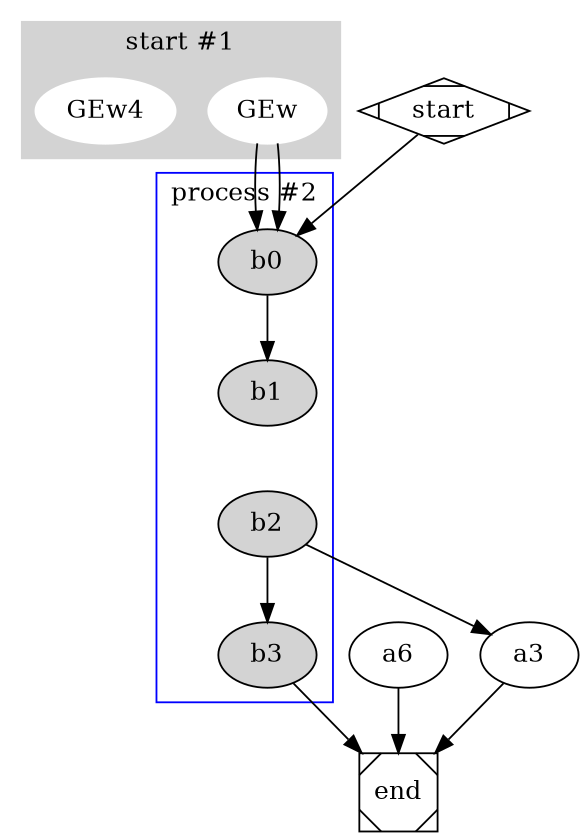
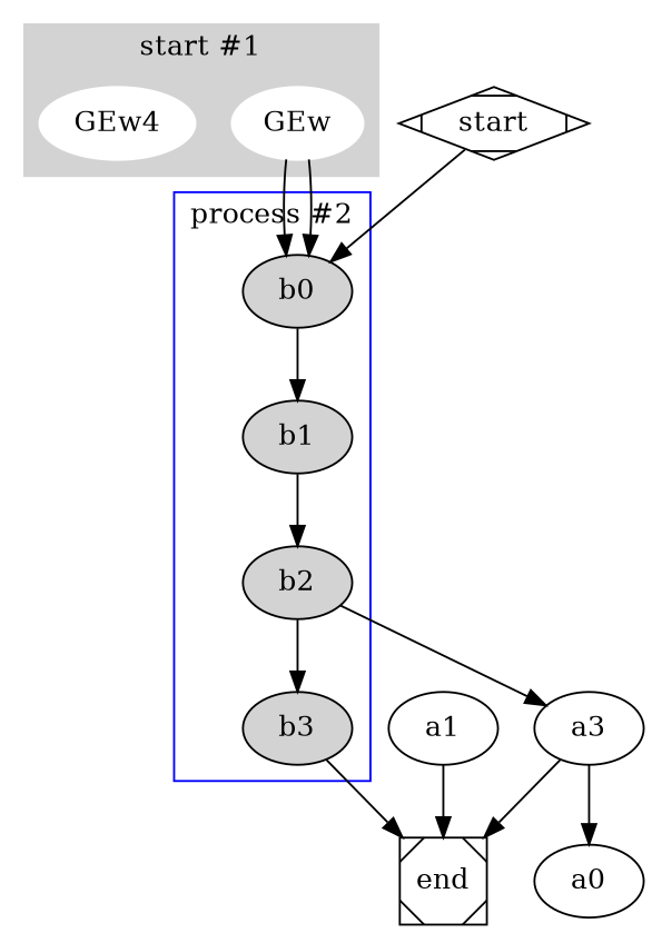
  digraph {
    compound=true
    node [style=filled]
    GEw [color=white]
    n2 [color=white label=GEw4]
    b0
    b1
    b2
    b3
    a3 [style=""]
    end [shape=Msquare style=""]
+   a0 [style=""]
    start [shape=Mdiamond style=""]
-   a1 [label=a6 style=""]
+   a1 [style=""]
    subgraph cluster_1 {
      color=lightgrey
      label="start #1"
      style=filled
      GEw
      n2
    }
    subgraph cluster_2 {
      color=blue
      label="process #2"
      b0
      b1
      b2
      b3
    }
    GEw -> b0
    GEw -> b0
    b0 -> b1
+   b1 -> b2
    b2 -> b3
    b2 -> a3
    b3 -> end
    a3 -> end
+   a3 -> a0
    start -> b0
    a1 -> end
  }
